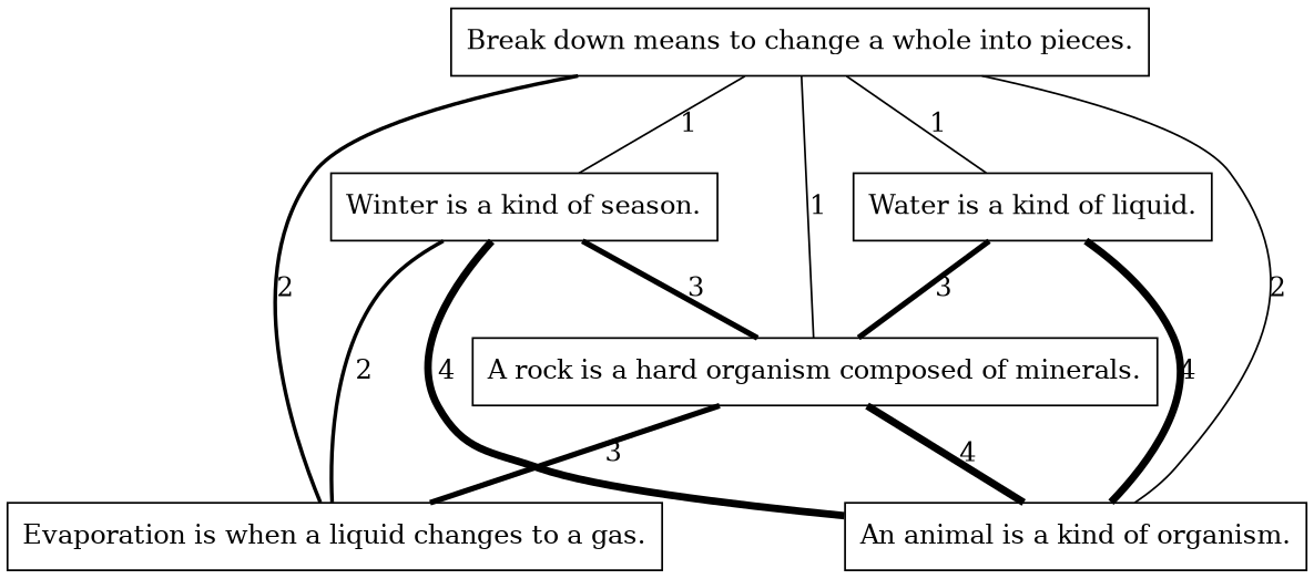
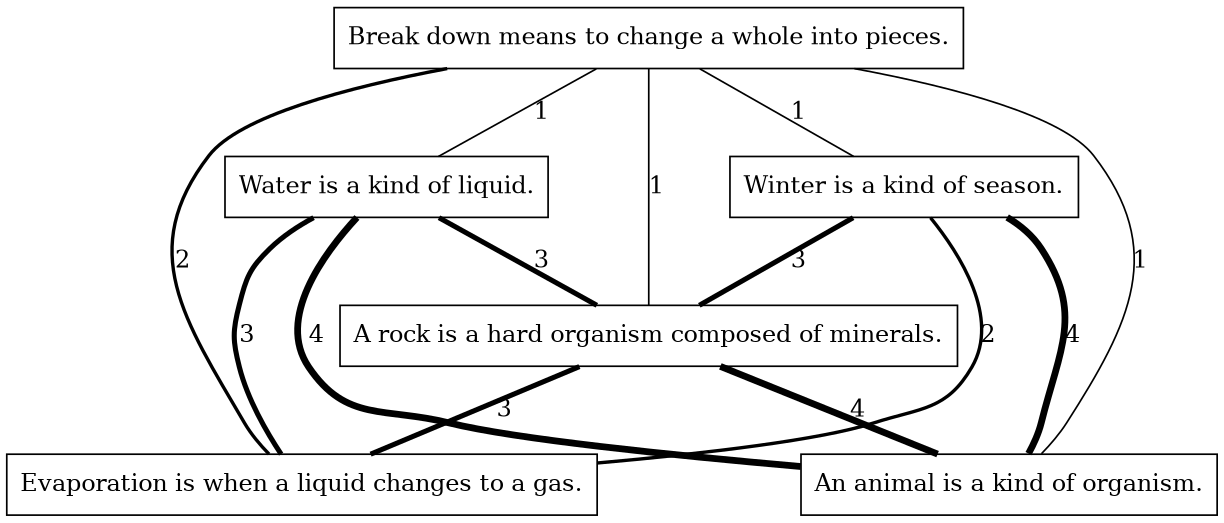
  digraph {
    node [shape=record]
    edge [arrowhead=none penwidth=1]
    "Break down means to change a whole into pieces."
    "Winter is a kind of season."
    "Water is a kind of liquid."
    n4 [label="A rock is a hard organism composed of minerals."]
    "Evaporation is when a liquid changes to a gas."
    "An animal is a kind of organism."
    "Break down means to change a whole into pieces." -> "Winter is a kind of season." [label=1]
    "Break down means to change a whole into pieces." -> "Water is a kind of liquid." [label=1]
    "Break down means to change a whole into pieces." -> n4 [label=1]
    "Break down means to change a whole into pieces." -> "Evaporation is when a liquid changes to a gas." [label=2 penwidth=2]
-   "Break down means to change a whole into pieces." -> "An animal is a kind of organism." [label=2]
+   "Break down means to change a whole into pieces." -> "An animal is a kind of organism." [label=1]
    "Winter is a kind of season." -> n4 [label=3 penwidth=3]
    "Winter is a kind of season." -> "Evaporation is when a liquid changes to a gas." [label=2 penwidth=2]
    "Winter is a kind of season." -> "An animal is a kind of organism." [label=4 penwidth=4]
    "Water is a kind of liquid." -> n4 [label=3 penwidth=3]
+   "Water is a kind of liquid." -> "Evaporation is when a liquid changes to a gas." [label=3 penwidth=3]
    "Water is a kind of liquid." -> "An animal is a kind of organism." [label=4 penwidth=4]
    n4 -> "Evaporation is when a liquid changes to a gas." [label=3 penwidth=3]
    n4 -> "An animal is a kind of organism." [label=4 penwidth=4]
  }
